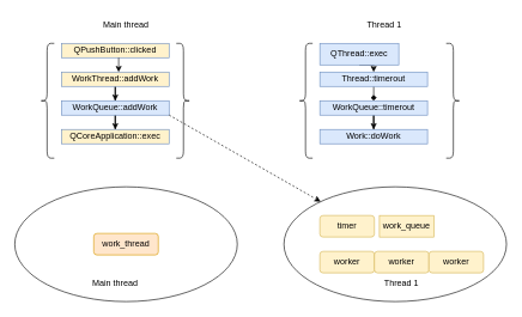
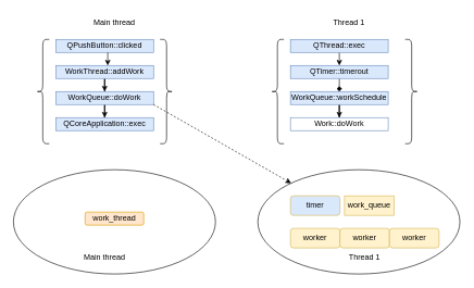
  <mxCell id="0" />
  <mxCell id="1" parent="0" />
  <mxCell id="2" value="" style="ellipse;whiteSpace=wrap;html=1;" vertex="1" parent="1"><mxGeometry x="20" y="260" width="310" height="160" as="geometry" /></mxCell>
  <mxCell id="3" value="" style="ellipse;whiteSpace=wrap;html=1;" vertex="1" parent="1"><mxGeometry x="395" y="260" width="310" height="160" as="geometry" /></mxCell>
  <mxCell id="4" value="Main thread" style="text;html=1;strokeColor=none;fillColor=none;align=center;verticalAlign=middle;whiteSpace=wrap;rounded=0;" vertex="1" parent="1"><mxGeometry x="115" width="120" height="30" as="geometry" y="20" /></mxCell>
  <mxCell id="5" value="" style="shape=curlyBracket;whiteSpace=wrap;html=1;rounded=1;" vertex="1" parent="1"><mxGeometry x="415" y="60" width="20" height="160" as="geometry" /></mxCell>
  <mxCell id="6" value="Thread 1" style="text;html=1;strokeColor=none;fillColor=none;align=center;verticalAlign=middle;whiteSpace=wrap;rounded=0;" vertex="1" parent="1"><mxGeometry x="475" width="120" height="30" as="geometry" y="20" /></mxCell>
- <mxCell id="7" value="work_thread" style="rounded=1;whiteSpace=wrap;html=1;fillColor=#ffe6cc;strokeColor=#d79b00;" vertex="1" parent="1"><mxGeometry x="130" y="325" width="90" height="30" as="geometry" /></mxCell>
- <mxCell id="8" value="timer" style="rounded=1;whiteSpace=wrap;html=1;fillColor=#fff2cc;strokeColor=#d6b656;" vertex="1" parent="1"><mxGeometry x="445" y="300" width="76" height="30" as="geometry" /></mxCell>
+ <mxCell id="7" value="work_thread" style="rounded=1;whiteSpace=wrap;html=1;fillColor=#ffe6cc;strokeColor=#d79b00;" vertex="1" parent="1"><mxGeometry x="130" y="325" width="90" height="20" as="geometry" /></mxCell>
+ <mxCell id="8" value="timer" style="rounded=1;whiteSpace=wrap;html=1;fillColor=#dae8fc;strokeColor=#d6b656;" vertex="1" parent="1"><mxGeometry x="445" y="300" width="76" height="30" as="geometry" /></mxCell>
  <mxCell id="9" style="edgeStyle=orthogonalEdgeStyle;rounded=0;orthogonalLoop=1;jettySize=auto;html=1;exitX=0.5;exitY=1;exitDx=0;exitDy=0;entryX=0.5;entryY=0;entryDx=0;entryDy=0;endArrow=diamond;" edge="1" parent="1" source="10" target="12"><mxGeometry relative="1" as="geometry" /></mxCell>
- <mxCell id="10" value="Thread::timerout" style="rounded=0;whiteSpace=wrap;html=1;fillColor=#dae8fc;strokeColor=#6c8ebf;" vertex="1" parent="1"><mxGeometry x="445" y="100" width="150" height="20" as="geometry" /></mxCell>
+ <mxCell id="10" value="QTimer::timerout" style="rounded=0;whiteSpace=wrap;html=1;fillColor=#dae8fc;strokeColor=#6c8ebf;" vertex="1" parent="1"><mxGeometry x="445" y="100" width="150" height="20" as="geometry" /></mxCell>
  <mxCell id="11" value="" style="edgeStyle=orthogonalEdgeStyle;rounded=0;orthogonalLoop=1;jettySize=auto;html=1;" edge="1" parent="1" source="12" target="13"><mxGeometry relative="1" as="geometry" /></mxCell>
- <mxCell id="12" value="WorkQueue::timerout" style="rounded=0;whiteSpace=wrap;html=1;fillColor=#dae8fc;strokeColor=#6c8ebf;" vertex="1" parent="1"><mxGeometry x="445" y="140" width="150" height="20" as="geometry" /></mxCell>
- <mxCell id="13" value="Work::doWork" style="rounded=0;whiteSpace=wrap;html=1;fillColor=#dae8fc;strokeColor=#6c8ebf;" vertex="1" parent="1"><mxGeometry x="445" y="180" width="150" height="20" as="geometry" /></mxCell>
+ <mxCell id="12" value="WorkQueue::workSchedule" style="rounded=0;whiteSpace=wrap;html=1;fillColor=#dae8fc;strokeColor=#6c8ebf;" vertex="1" parent="1"><mxGeometry x="445" y="140" width="150" height="20" as="geometry" /></mxCell>
+ <mxCell id="13" value="Work::doWork" style="rounded=0;whiteSpace=wrap;html=1;fillColor=#ffffff;strokeColor=#6c8ebf;" vertex="1" parent="1"><mxGeometry x="445" y="180" width="150" height="20" as="geometry" /></mxCell>
  <mxCell id="14" style="edgeStyle=orthogonalEdgeStyle;rounded=0;orthogonalLoop=1;jettySize=auto;html=1;exitX=0.5;exitY=1;exitDx=0;exitDy=0;entryX=0.5;entryY=0;entryDx=0;entryDy=0;" edge="1" parent="1" source="15" target="10"><mxGeometry relative="1" as="geometry" /></mxCell>
- <mxCell id="15" value="QThread::exec" style="rounded=0;whiteSpace=wrap;html=1;fillColor=#dae8fc;strokeColor=#6c8ebf;" vertex="1" parent="1"><mxGeometry x="445" y="60" width="110" height="30" as="geometry" /></mxCell>
+ <mxCell id="15" value="QThread::exec" style="rounded=0;whiteSpace=wrap;html=1;fillColor=#dae8fc;strokeColor=#6c8ebf;" vertex="1" parent="1"><mxGeometry x="445" y="60" width="150" height="20" as="geometry" /></mxCell>
  <mxCell id="16" value="" style="shape=curlyBracket;whiteSpace=wrap;html=1;rounded=1;" vertex="1" parent="1"><mxGeometry x="55" y="60" width="20" height="160" as="geometry" /></mxCell>
  <mxCell id="17" value="" style="shape=curlyBracket;whiteSpace=wrap;html=1;rounded=1;flipH=1;" vertex="1" parent="1"><mxGeometry x="245" y="60" width="20" height="160" as="geometry" /></mxCell>
- <mxCell id="18" value="QPushButton::clicked" style="rounded=0;whiteSpace=wrap;html=1;fillColor=#fff2cc;strokeColor=#6c8ebf;" vertex="1" parent="1"><mxGeometry x="85" y="60" width="150" height="20" as="geometry" /></mxCell>
+ <mxCell id="18" value="QPushButton::clicked" style="rounded=0;whiteSpace=wrap;html=1;fillColor=#dae8fc;strokeColor=#6c8ebf;" vertex="1" parent="1"><mxGeometry x="85" y="60" width="150" height="20" as="geometry" /></mxCell>
  <mxCell id="19" value="" style="edgeStyle=orthogonalEdgeStyle;rounded=0;orthogonalLoop=1;jettySize=auto;html=1;" edge="1" parent="1" source="20" target="22"><mxGeometry relative="1" as="geometry" /></mxCell>
- <mxCell id="20" value="WorkThread::addWork" style="rounded=0;whiteSpace=wrap;html=1;fillColor=#fff2cc;strokeColor=#6c8ebf;" vertex="1" parent="1"><mxGeometry x="85" y="100" width="150" height="20" as="geometry" /></mxCell>
+ <mxCell id="20" value="WorkThread::addWork" style="rounded=0;whiteSpace=wrap;html=1;fillColor=#dae8fc;strokeColor=#6c8ebf;" vertex="1" parent="1"><mxGeometry x="85" y="100" width="150" height="20" as="geometry" /></mxCell>
  <mxCell id="21" value="" style="edgeStyle=orthogonalEdgeStyle;rounded=0;orthogonalLoop=1;jettySize=auto;html=1;" edge="1" parent="1" source="22" target="23"><mxGeometry relative="1" as="geometry" /></mxCell>
- <mxCell id="22" value="WorkQueue::addWork" style="rounded=0;whiteSpace=wrap;html=1;fillColor=#dae8fc;strokeColor=#6c8ebf;" vertex="1" parent="1"><mxGeometry x="85" y="140" width="150" height="20" as="geometry" /></mxCell>
- <mxCell id="23" value="QCoreApplication::exec" style="rounded=0;whiteSpace=wrap;html=1;fillColor=#fff2cc;strokeColor=#6c8ebf;" vertex="1" parent="1"><mxGeometry x="85" y="180" width="150" height="20" as="geometry" /></mxCell>
+ <mxCell id="22" value="WorkQueue::doWork" style="rounded=0;whiteSpace=wrap;html=1;fillColor=#dae8fc;strokeColor=#6c8ebf;" vertex="1" parent="1"><mxGeometry x="85" y="140" width="150" height="20" as="geometry" /></mxCell>
+ <mxCell id="23" value="QCoreApplication::exec" style="rounded=0;whiteSpace=wrap;html=1;fillColor=#dae8fc;strokeColor=#6c8ebf;" vertex="1" parent="1"><mxGeometry x="85" y="180" width="150" height="20" as="geometry" /></mxCell>
  <mxCell id="24" value="" style="edgeStyle=orthogonalEdgeStyle;rounded=0;orthogonalLoop=1;jettySize=auto;html=1;" edge="1" parent="1"><mxGeometry relative="1" as="geometry"><mxPoint x="164.719" y="80" as="sourcePoint" /><mxPoint x="164.719" y="100" as="targetPoint" /></mxGeometry></mxCell>
  <mxCell id="25" value="" style="shape=curlyBracket;whiteSpace=wrap;html=1;rounded=1;flipH=1;" vertex="1" parent="1"><mxGeometry x="621" y="60" width="20" height="160" as="geometry" /></mxCell>
  <mxCell id="26" value="work_queue" style="whiteSpace=wrap;html=1;fillColor=#fff2cc;strokeColor=#d6b656;rounded=0;" vertex="1" parent="1"><mxGeometry x="528" y="300" width="76" height="30" as="geometry" /></mxCell>
  <mxCell id="27" value="worker" style="rounded=1;whiteSpace=wrap;html=1;fillColor=#fff2cc;strokeColor=#d6b656;" vertex="1" parent="1"><mxGeometry x="445" y="350" width="76" height="30" as="geometry" /></mxCell>
  <mxCell id="28" value="worker" style="rounded=1;whiteSpace=wrap;html=1;fillColor=#fff2cc;strokeColor=#d6b656;" vertex="1" parent="1"><mxGeometry x="521" y="350" width="76" height="30" as="geometry" /></mxCell>
  <mxCell id="29" value="worker" style="rounded=1;whiteSpace=wrap;html=1;fillColor=#fff2cc;strokeColor=#d6b656;" vertex="1" parent="1"><mxGeometry x="597" y="350" width="76" height="30" as="geometry" /></mxCell>
  <mxCell id="30" value="Main thread" style="text;html=1;strokeColor=none;fillColor=none;align=center;verticalAlign=middle;whiteSpace=wrap;rounded=0;" vertex="1" parent="1"><mxGeometry x="100" y="380" width="120" height="30" as="geometry" /></mxCell>
  <mxCell id="31" value="Thread 1" style="text;html=1;strokeColor=none;fillColor=none;align=center;verticalAlign=middle;whiteSpace=wrap;rounded=0;" vertex="1" parent="1"><mxGeometry x="499" y="380" width="120" height="30" as="geometry" /></mxCell>
  <mxCell id="32" value="" style="endArrow=classic;html=1;rounded=0;exitX=1;exitY=1;exitDx=0;exitDy=0;dashed=1;" edge="1" parent="1" source="22" target="3"><mxGeometry width="50" height="50" relative="1" as="geometry"><mxPoint x="405" y="290" as="sourcePoint" /><mxPoint x="455" y="240" as="targetPoint" /></mxGeometry></mxCell>
